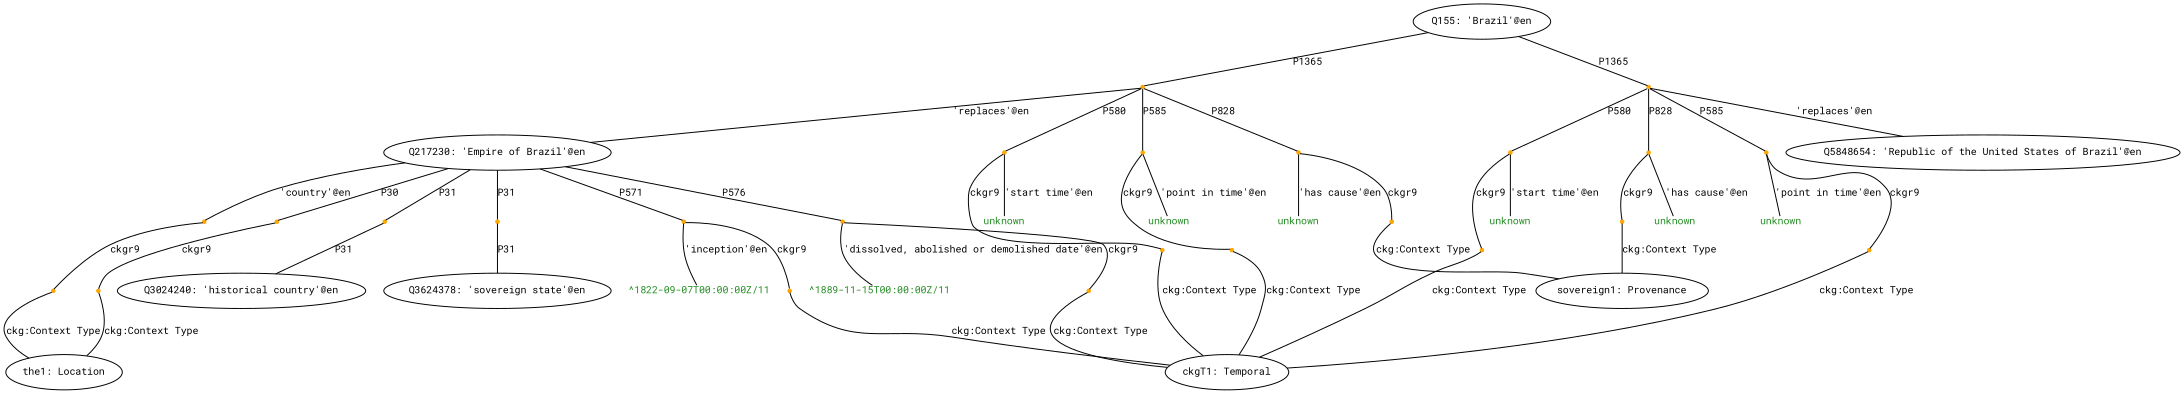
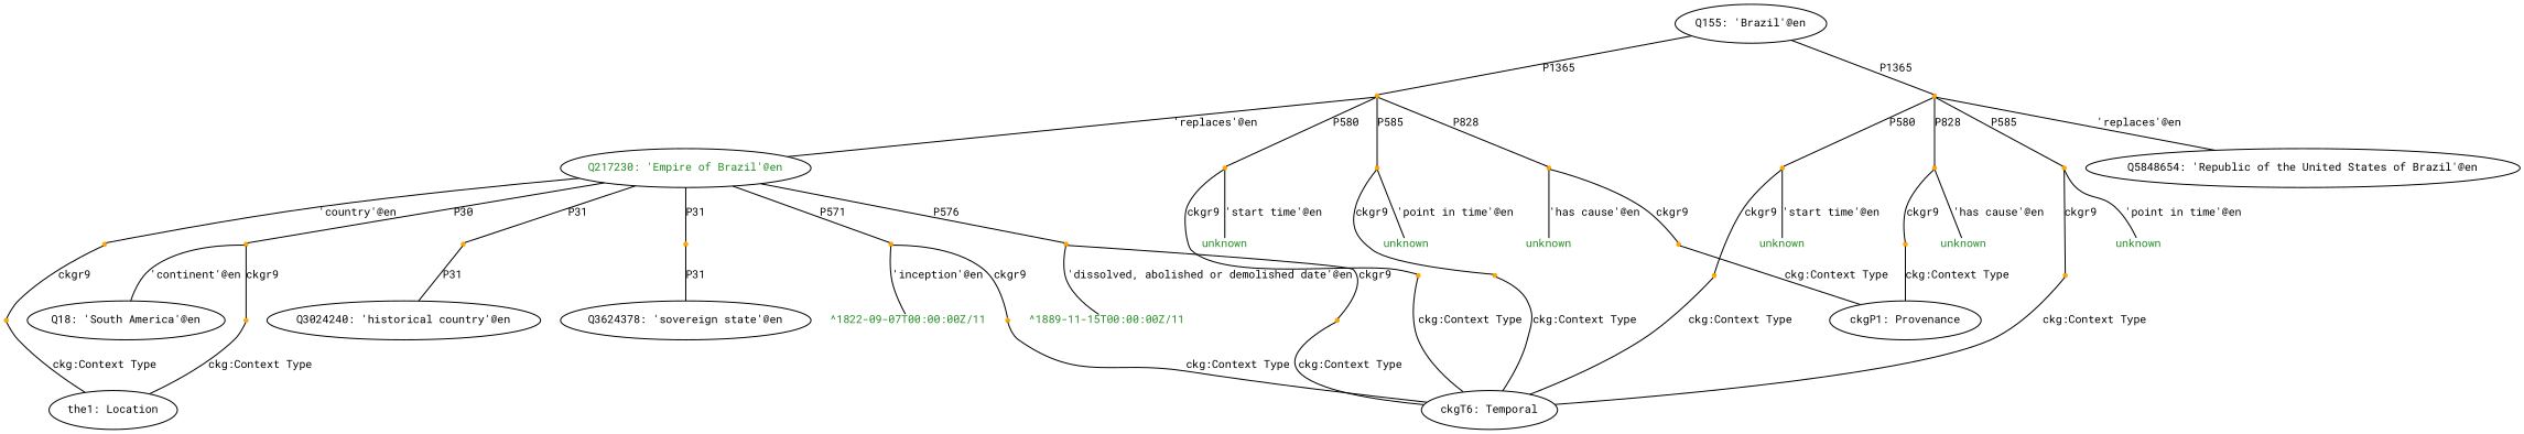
  strict graph {
    fontname="Roboto Mono"
    fontsize=20
    node [color=orange fontname="Roboto Mono" fontsize=10 shape=point style=filled fontcolor=black]
    edge [fontname="Roboto Mono" fontsize=10]
    "Q155-P1365-Q217230-19ed8df2-0-P828" [fontcolor=""]
    "ckg_c20-19ed8df2-0-P828"
    n3 [fontcolor=forestgreen label=unknown shape=plain color="" style=""]
-   n4 [label="sovereign1: Provenance" shape=ellipse color="" style=""]
+   n4 [label="ckgP1: Provenance" shape=ellipse color="" style=""]
    "Q155-P1365-Q5848654-abcbe521-0-P828"
    "ckg_c20-abcbe521-0-P828"
    n7 [fontcolor=forestgreen label=unknown shape=plain color="" style=""]
    "Q155-P1365-Q217230-19ed8df2-0-P580"
    "ckg_c2-19ed8df2-0-P580"
    n10 [fontcolor=forestgreen label=unknown shape=plain color="" style=""]
-   n11 [label="ckgT1: Temporal" shape=ellipse color="" style=""]
+   n11 [label="ckgT6: Temporal" shape=ellipse color="" style=""]
    "Q155-P1365-Q5848654-abcbe521-0-P580"
    "ckg_c2-abcbe521-0-P580"
    n14 [fontcolor=forestgreen label=unknown shape=plain color="" style=""]
    "Q155-P1365-Q217230-19ed8df2-0-P585"
    "ckg_c6-19ed8df2-0-P585"
    n17 [fontcolor=forestgreen label=unknown shape=plain color="" style=""]
    "Q155-P1365-Q5848654-abcbe521-0-P585"
    "ckg_c6-abcbe521-0-P585"
    n20 [fontcolor=forestgreen label=unknown shape=plain color="" style=""]
    "Q155-P1365-Q217230-19ed8df2-0"
-   n22 [label="Q217230: 'Empire of Brazil'@en" shape=ellipse color="" style=""]
+   n22 [fontcolor=forestgreen label="Q217230: 'Empire of Brazil'@en" shape=ellipse color="" style=""]
    "Q217230-P17-Q217230-69e8c07c-0"
    "Q217230-P30-Q18-9d189008-0"
    "Q217230-P31-Q3024240-0e78bec7-0"
    "Q217230-P31-Q3624078-4b3c9905-0"
    "Q217230-P571-9c5ecd-090e9117-0"
    "Q217230-P576-613a9d-c8558178-0" [fontcolor=forestgreen]
    n29 [label="Q155: 'Brazil'@en" shape=ellipse color="" style=""]
    "Q155-P1365-Q5848654-abcbe521-0"
    n31 [label="Q5848654: 'Republic of the United States of Brazil'@en" shape=ellipse color="" style=""]
    "Q217230-P17-Q217230-69e8c07c-0-P17"
    "Q217230-P30-Q18-9d189008-0-P30"
+   n34 [label="Q18: 'South America'@en" shape=ellipse color="" style=""]
    n35 [label="Q3024240: 'historical country'@en" shape=ellipse color="" style=""]
    n36 [label="Q3624378: 'sovereign state'@en" shape=ellipse color="" style=""]
    "Q217230-P571-9c5ecd-090e9117-0-P571"
    n38 [fontcolor=forestgreen label="^1822-09-07T00:00:00Z/11" shape=plain color="" style=""]
    "Q217230-P576-613a9d-c8558178-0-P576"
    n40 [fontcolor=forestgreen label="^1889-11-15T00:00:00Z/11" shape=plain color="" style=""]
    n41 [label="the1: Location" shape=ellipse color="" style=""]
    "Q155-P1365-Q217230-19ed8df2-0-P828" -- "ckg_c20-19ed8df2-0-P828" [label=ckgr9]
    "Q155-P1365-Q217230-19ed8df2-0-P828" -- n3 [label="'has cause'@en"]
    "ckg_c20-19ed8df2-0-P828" -- n4 [label="ckg:Context Type"]
    "Q155-P1365-Q5848654-abcbe521-0-P828" -- "ckg_c20-abcbe521-0-P828" [label=ckgr9]
    "Q155-P1365-Q5848654-abcbe521-0-P828" -- n7 [label="'has cause'@en"]
    "ckg_c20-abcbe521-0-P828" -- n4 [label="ckg:Context Type"]
    "Q155-P1365-Q217230-19ed8df2-0-P580" -- "ckg_c2-19ed8df2-0-P580" [label=ckgr9]
    "Q155-P1365-Q217230-19ed8df2-0-P580" -- n10 [label="'start time'@en"]
    "ckg_c2-19ed8df2-0-P580" -- n11 [label="ckg:Context Type"]
    "Q155-P1365-Q5848654-abcbe521-0-P580" -- "ckg_c2-abcbe521-0-P580" [label=ckgr9]
    "Q155-P1365-Q5848654-abcbe521-0-P580" -- n14 [label="'start time'@en"]
    "ckg_c2-abcbe521-0-P580" -- n11 [label="ckg:Context Type"]
    "Q155-P1365-Q217230-19ed8df2-0-P585" -- "ckg_c6-19ed8df2-0-P585" [label=ckgr9]
    "Q155-P1365-Q217230-19ed8df2-0-P585" -- n17 [label="'point in time'@en"]
    "ckg_c6-19ed8df2-0-P585" -- n11 [label="ckg:Context Type"]
    "Q155-P1365-Q5848654-abcbe521-0-P585" -- "ckg_c6-abcbe521-0-P585" [label=ckgr9]
    "Q155-P1365-Q5848654-abcbe521-0-P585" -- n20 [label="'point in time'@en"]
    "ckg_c6-abcbe521-0-P585" -- n11 [label="ckg:Context Type"]
    "Q155-P1365-Q217230-19ed8df2-0" -- "Q155-P1365-Q217230-19ed8df2-0-P828" [label=P828]
    "Q155-P1365-Q217230-19ed8df2-0" -- "Q155-P1365-Q217230-19ed8df2-0-P580" [label=P580]
    "Q155-P1365-Q217230-19ed8df2-0" -- "Q155-P1365-Q217230-19ed8df2-0-P585" [label=P585]
    "Q155-P1365-Q217230-19ed8df2-0" -- n22 [label="'replaces'@en"]
    n22 -- "Q217230-P17-Q217230-69e8c07c-0" [label="'country'@en"]
    n22 -- "Q217230-P30-Q18-9d189008-0" [label=P30]
    n22 -- "Q217230-P31-Q3024240-0e78bec7-0" [label=P31]
    n22 -- "Q217230-P31-Q3624078-4b3c9905-0" [label=P31]
    n22 -- "Q217230-P571-9c5ecd-090e9117-0" [label=P571]
    n22 -- "Q217230-P576-613a9d-c8558178-0" [label=P576]
    "Q217230-P17-Q217230-69e8c07c-0" -- "Q217230-P17-Q217230-69e8c07c-0-P17" [label=ckgr9]
    "Q217230-P30-Q18-9d189008-0" -- "Q217230-P30-Q18-9d189008-0-P30" [label=ckgr9]
+   "Q217230-P30-Q18-9d189008-0" -- n34 [label="'continent'@en"]
    "Q217230-P31-Q3024240-0e78bec7-0" -- n35 [label=P31]
    "Q217230-P31-Q3624078-4b3c9905-0" -- n36 [label=P31]
    "Q217230-P571-9c5ecd-090e9117-0" -- "Q217230-P571-9c5ecd-090e9117-0-P571" [label=ckgr9]
    "Q217230-P571-9c5ecd-090e9117-0" -- n38 [label="'inception'@en"]
    "Q217230-P576-613a9d-c8558178-0" -- "Q217230-P576-613a9d-c8558178-0-P576" [label=ckgr9]
    "Q217230-P576-613a9d-c8558178-0" -- n40 [label="'dissolved, abolished or demolished date'@en"]
    n29 -- "Q155-P1365-Q217230-19ed8df2-0" [label=P1365]
    n29 -- "Q155-P1365-Q5848654-abcbe521-0" [label=P1365]
    "Q155-P1365-Q5848654-abcbe521-0" -- "Q155-P1365-Q5848654-abcbe521-0-P828" [label=P828]
    "Q155-P1365-Q5848654-abcbe521-0" -- "Q155-P1365-Q5848654-abcbe521-0-P580" [label=P580]
    "Q155-P1365-Q5848654-abcbe521-0" -- "Q155-P1365-Q5848654-abcbe521-0-P585" [label=P585]
    "Q155-P1365-Q5848654-abcbe521-0" -- n31 [label="'replaces'@en"]
    "Q217230-P17-Q217230-69e8c07c-0-P17" -- n41 [label="ckg:Context Type"]
    "Q217230-P30-Q18-9d189008-0-P30" -- n41 [label="ckg:Context Type"]
    "Q217230-P571-9c5ecd-090e9117-0-P571" -- n11 [label="ckg:Context Type"]
    "Q217230-P576-613a9d-c8558178-0-P576" -- n11 [label="ckg:Context Type"]
  }
